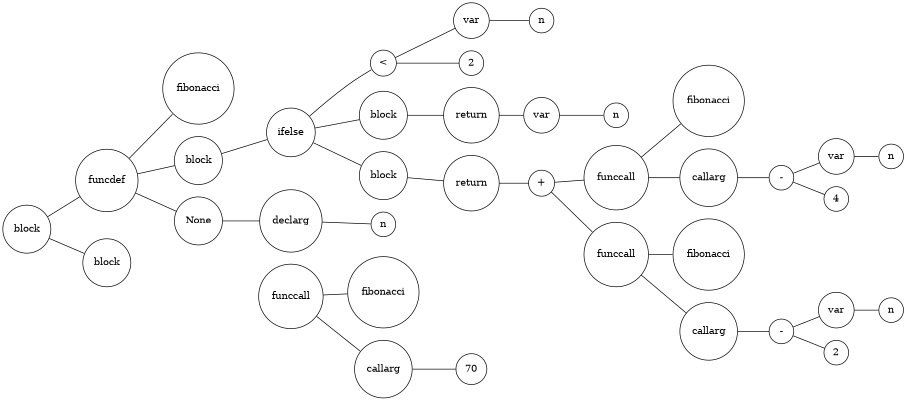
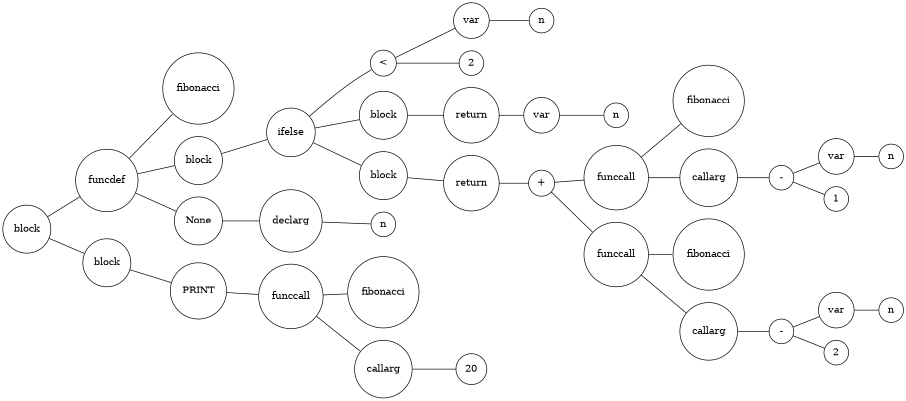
  digraph {
    rankdir=LR
    node [shape=circle]
    edge [arrowhead=box arrowsize=0]
    n1 [label=block]
    n2 [label=funcdef]
    n3 [label=block]
    n4 [label=fibonacci]
    n5 [label=block]
    n6 [label=None]
+   n7 [label=PRINT]
    n8 [label=declarg]
    n9 [label=n]
    n10 [label=ifelse]
    n11 [label="<"]
    n12 [label=block]
    n13 [label=block]
    n14 [label=var]
    n15 [label=2]
    n16 [label=return]
    n17 [label=return]
    n18 [label=n]
    n19 [label=var]
    n20 [label=n]
    n21 [label="+"]
    n22 [label=funccall]
    n23 [label=funccall]
    n24 [label=fibonacci]
    n25 [label=callarg]
    n26 [label=fibonacci]
    n27 [label=callarg]
    n28 [label="-"]
    n29 [label=var]
-   n30 [label=4]
+   n30 [label=1]
    n31 [label=n]
    n32 [label="-"]
    n33 [label=var]
    n34 [label=2]
    n35 [label=n]
    n36 [label=funccall]
    n37 [label=fibonacci]
    n38 [label=callarg]
-   n39 [label=70]
+   n39 [label=20]
    n1 -> n2 [arrowhead=dot]
    n1 -> n3
    n2 -> n4
    n2 -> n5 [arrowhead=odot]
    n2 -> n6 [arrowhead=odot]
+   n3 -> n7 [arrowhead=dot]
    n5 -> n10
    n6 -> n8 [arrowhead=odot]
+   n7 -> n36 [arrowhead=dot]
    n8 -> n9
    n10 -> n11
    n10 -> n12
    n10 -> n13
    n11 -> n14 [arrowhead=odot]
    n11 -> n15 [arrowhead=odot]
    n12 -> n16 [arrowhead=dot]
    n13 -> n17 [arrowhead=dot]
    n14 -> n18
    n16 -> n19
    n17 -> n21 [arrowhead=odot]
    n19 -> n20
    n21 -> n22 [arrowhead=odot]
    n21 -> n23
    n22 -> n24 [arrowhead=odot]
    n22 -> n25 [arrowhead=odot]
    n23 -> n26
    n23 -> n27 [arrowhead=dot]
    n25 -> n28
    n27 -> n32 [arrowhead=odot]
    n28 -> n29 [arrowhead=dot]
    n28 -> n30 [arrowhead=odot]
    n29 -> n31
    n32 -> n33 [arrowhead=odot]
    n32 -> n34 [arrowhead=dot]
    n33 -> n35 [arrowhead=odot]
    n36 -> n37
    n36 -> n38
    n38 -> n39 [arrowhead=odot]
  }
